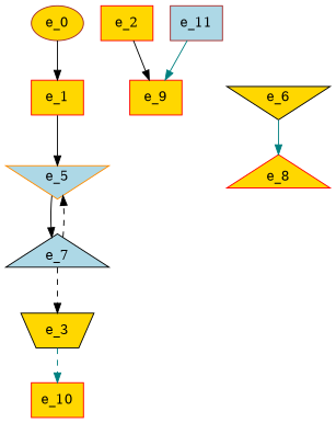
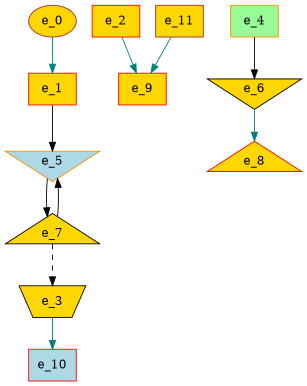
  digraph {
    node [color=red fillcolor=gold shape=dot style=filled]
    edge [color=black]
    e_5 [color=darkorange fillcolor=lightblue shape=invtriangle]
    e_1
    e_0 [color=brown shape=""]
-   e_7 [color=black fillcolor=lightblue shape=triangle]
+   e_7 [color=black shape=triangle]
    e_2
    e_9
    e_3 [color=black shape=invtrapezium]
-   e_10
+   e_10 [fillcolor=lightblue]
+   e_4 [color=darkorange fillcolor=palegreen]
    e_6 [color=black shape=invtriangle]
    e_8 [shape=triangle]
-   e_11 [color=brown fillcolor=lightblue]
+   e_11 [color=brown]
    e_5 -> e_7
    e_1 -> e_5
-   e_0 -> e_1
-   e_7 -> e_5 [style=dashed]
+   e_0 -> e_1 [color=teal]
+   e_7 -> e_5 [style=solid]
    e_7 -> e_3 [style=dashed]
-   e_2 -> e_9
-   e_3 -> e_10 [color=teal style=dashed]
+   e_2 -> e_9 [color=teal]
+   e_3 -> e_10 [color=teal]
+   e_4 -> e_6
    e_6 -> e_8 [color=teal]
    e_11 -> e_9 [color=teal]
  }
